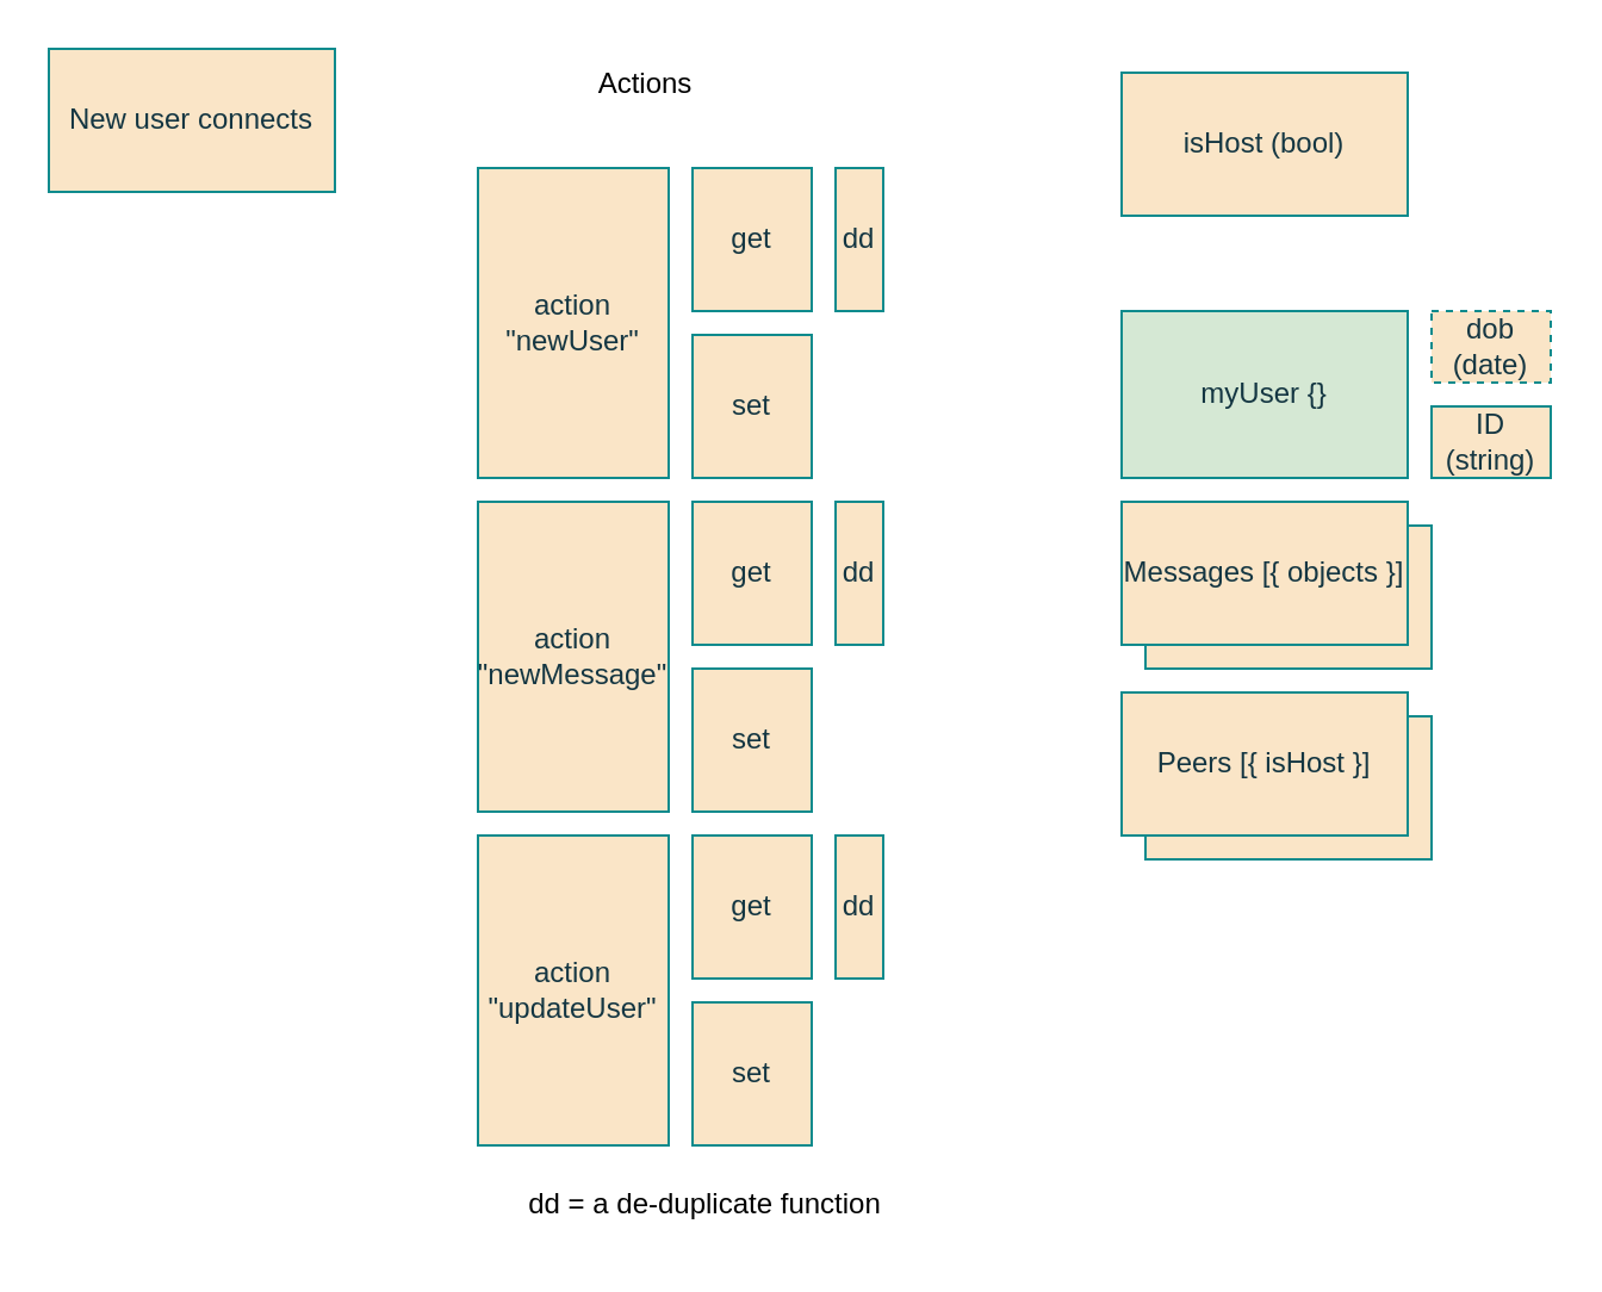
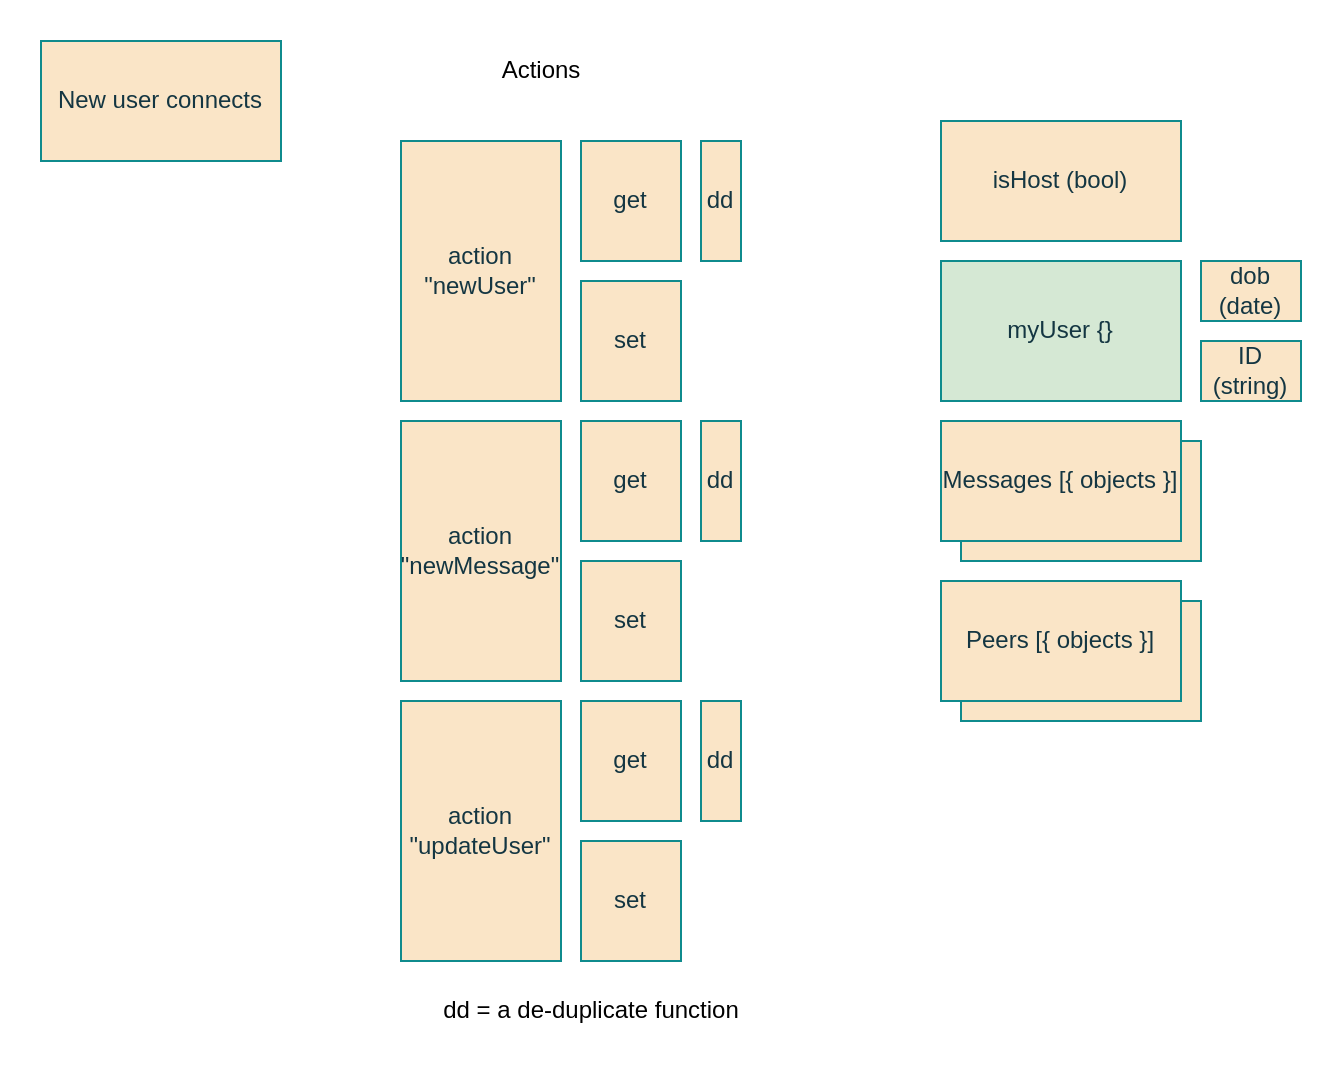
  <mxCell id="0" />
  <mxCell id="1" parent="0" />
  <mxCell id="2" value="&lt;div&gt;New user connects&lt;/div&gt;" style="whiteSpace=wrap;html=1;labelBackgroundColor=none;fillColor=#FAE5C7;strokeColor=#0F8B8D;fontColor=#143642;" parent="1" vertex="1"><mxGeometry x="20" y="20" width="120" height="60" as="geometry" /></mxCell>
  <mxCell id="3" value="myUser {}" style="whiteSpace=wrap;html=1;labelBackgroundColor=none;fillColor=#d5e8d4;strokeColor=#0F8B8D;fontColor=#143642;" parent="1" vertex="1"><mxGeometry x="470" y="130" width="120" height="70" as="geometry" /></mxCell>
  <mxCell id="4" value="" style="whiteSpace=wrap;html=1;labelBackgroundColor=none;fillColor=#FAE5C7;strokeColor=#0F8B8D;fontColor=#143642;" parent="1" vertex="1"><mxGeometry x="480" y="220" width="120" height="60" as="geometry" /></mxCell>
  <mxCell id="5" value="&lt;div&gt;Messages [{ objects }]&lt;/div&gt;" style="whiteSpace=wrap;html=1;labelBackgroundColor=none;fillColor=#FAE5C7;strokeColor=#0F8B8D;fontColor=#143642;" parent="1" vertex="1"><mxGeometry x="470" y="210" width="120" height="60" as="geometry" /></mxCell>
- <mxCell id="6" value="&lt;div&gt;isHost (bool)&lt;/div&gt;" style="whiteSpace=wrap;html=1;labelBackgroundColor=none;fillColor=#FAE5C7;strokeColor=#0F8B8D;fontColor=#143642;" parent="1" vertex="1"><mxGeometry x="470" y="30" width="120" height="60" as="geometry" /></mxCell>
+ <mxCell id="6" value="&lt;div&gt;isHost (bool)&lt;/div&gt;" style="whiteSpace=wrap;html=1;labelBackgroundColor=none;fillColor=#FAE5C7;strokeColor=#0F8B8D;fontColor=#143642;" parent="1" vertex="1"><mxGeometry x="470" y="60" width="120" height="60" as="geometry" /></mxCell>
  <mxCell id="7" value="&lt;div&gt;action&lt;/div&gt;&lt;div&gt;&quot;newMessage&quot;&lt;/div&gt;" style="whiteSpace=wrap;html=1;labelBackgroundColor=none;fillColor=#FAE5C7;strokeColor=#0F8B8D;fontColor=#143642;" parent="1" vertex="1"><mxGeometry x="200" y="210" width="80" height="130" as="geometry" /></mxCell>
  <mxCell id="8" value="get" style="whiteSpace=wrap;html=1;labelBackgroundColor=none;fillColor=#FAE5C7;strokeColor=#0F8B8D;fontColor=#143642;" parent="1" vertex="1"><mxGeometry x="290" y="210" width="50" height="60" as="geometry" /></mxCell>
  <mxCell id="9" value="set" style="whiteSpace=wrap;html=1;labelBackgroundColor=none;fillColor=#FAE5C7;strokeColor=#0F8B8D;fontColor=#143642;" parent="1" vertex="1"><mxGeometry x="290" y="280" width="50" height="60" as="geometry" /></mxCell>
  <mxCell id="10" value="&lt;div&gt;action&lt;/div&gt;&lt;div&gt;&quot;newUser&quot;&lt;/div&gt;" style="whiteSpace=wrap;html=1;labelBackgroundColor=none;fillColor=#FAE5C7;strokeColor=#0F8B8D;fontColor=#143642;" parent="1" vertex="1"><mxGeometry x="200" y="70" width="80" height="130" as="geometry" /></mxCell>
  <mxCell id="11" value="get" style="whiteSpace=wrap;html=1;labelBackgroundColor=none;fillColor=#FAE5C7;strokeColor=#0F8B8D;fontColor=#143642;" parent="1" vertex="1"><mxGeometry x="290" y="70" width="50" height="60" as="geometry" /></mxCell>
  <mxCell id="12" value="set" style="whiteSpace=wrap;html=1;labelBackgroundColor=none;fillColor=#FAE5C7;strokeColor=#0F8B8D;fontColor=#143642;" parent="1" vertex="1"><mxGeometry x="290" y="140" width="50" height="60" as="geometry" /></mxCell>
  <mxCell id="13" value="" style="whiteSpace=wrap;html=1;labelBackgroundColor=none;fillColor=#FAE5C7;strokeColor=#0F8B8D;fontColor=#143642;" parent="1" vertex="1"><mxGeometry x="480" y="300" width="120" height="60" as="geometry" /></mxCell>
- <mxCell id="14" value="&lt;div&gt;Peers [{ isHost }]&lt;/div&gt;" style="whiteSpace=wrap;html=1;labelBackgroundColor=none;fillColor=#FAE5C7;strokeColor=#0F8B8D;fontColor=#143642;" parent="1" vertex="1"><mxGeometry x="470" y="290" width="120" height="60" as="geometry" /></mxCell>
+ <mxCell id="14" value="&lt;div&gt;Peers [{ objects }]&lt;/div&gt;" style="whiteSpace=wrap;html=1;labelBackgroundColor=none;fillColor=#FAE5C7;strokeColor=#0F8B8D;fontColor=#143642;" parent="1" vertex="1"><mxGeometry x="470" y="290" width="120" height="60" as="geometry" /></mxCell>
  <mxCell id="15" value="dd" style="whiteSpace=wrap;html=1;labelBackgroundColor=none;fillColor=#FAE5C7;strokeColor=#0F8B8D;fontColor=#143642;" parent="1" vertex="1"><mxGeometry x="350" y="70" width="20" height="60" as="geometry" /></mxCell>
  <mxCell id="16" value="dd" style="whiteSpace=wrap;html=1;labelBackgroundColor=none;fillColor=#FAE5C7;strokeColor=#0F8B8D;fontColor=#143642;" parent="1" vertex="1"><mxGeometry x="350" y="210" width="20" height="60" as="geometry" /></mxCell>
  <mxCell id="17" value="Actions" style="text;html=1;align=center;verticalAlign=middle;resizable=0;points=[];autosize=1;strokeColor=none;fillColor=none;" parent="1" vertex="1"><mxGeometry x="240" y="20" width="60" height="30" as="geometry" /></mxCell>
  <mxCell id="18" value="&lt;div style=&quot;text-align: left;&quot;&gt;&lt;span style=&quot;background-color: initial;&quot;&gt;dd = a de-duplicate function&lt;/span&gt;&lt;/div&gt;" style="text;html=1;align=center;verticalAlign=middle;resizable=0;points=[];autosize=1;strokeColor=none;fillColor=none;" parent="1" vertex="1"><mxGeometry x="210" y="490" width="170" height="30" as="geometry" /></mxCell>
- <mxCell id="19" value="dob (date)" style="whiteSpace=wrap;html=1;labelBackgroundColor=none;fillColor=#FAE5C7;strokeColor=#0F8B8D;fontColor=#143642;dashed=1;" vertex="1" parent="1"><mxGeometry x="600" y="130" width="50" height="30" as="geometry" /></mxCell>
+ <mxCell id="19" value="dob (date)" style="whiteSpace=wrap;html=1;labelBackgroundColor=none;fillColor=#FAE5C7;strokeColor=#0F8B8D;fontColor=#143642;" vertex="1" parent="1"><mxGeometry x="600" y="130" width="50" height="30" as="geometry" /></mxCell>
  <mxCell id="20" value="ID&lt;br&gt;(string)" style="whiteSpace=wrap;html=1;labelBackgroundColor=none;fillColor=#FAE5C7;strokeColor=#0F8B8D;fontColor=#143642;" vertex="1" parent="1"><mxGeometry x="600" y="170" width="50" height="30" as="geometry" /></mxCell>
  <mxCell id="21" value="&lt;div&gt;action&lt;/div&gt;&lt;div&gt;&quot;updateUser&quot;&lt;/div&gt;" style="whiteSpace=wrap;html=1;labelBackgroundColor=none;fillColor=#FAE5C7;strokeColor=#0F8B8D;fontColor=#143642;" vertex="1" parent="1"><mxGeometry x="200" y="350" width="80" height="130" as="geometry" /></mxCell>
  <mxCell id="22" value="get" style="whiteSpace=wrap;html=1;labelBackgroundColor=none;fillColor=#FAE5C7;strokeColor=#0F8B8D;fontColor=#143642;" vertex="1" parent="1"><mxGeometry x="290" y="350" width="50" height="60" as="geometry" /></mxCell>
  <mxCell id="23" value="set" style="whiteSpace=wrap;html=1;labelBackgroundColor=none;fillColor=#FAE5C7;strokeColor=#0F8B8D;fontColor=#143642;" vertex="1" parent="1"><mxGeometry x="290" y="420" width="50" height="60" as="geometry" /></mxCell>
  <mxCell id="24" value="dd" style="whiteSpace=wrap;html=1;labelBackgroundColor=none;fillColor=#FAE5C7;strokeColor=#0F8B8D;fontColor=#143642;" vertex="1" parent="1"><mxGeometry x="350" y="350" width="20" height="60" as="geometry" /></mxCell>
